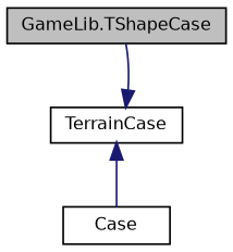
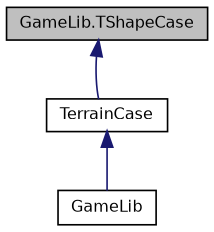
  digraph {
    node [color=black fillcolor=white fontname=Helvetica fontsize=10 shape=record style=filled]
    edge [color=midnightblue dir=back fontname=Helvetica fontsize=10 labelfontname=Helvetica labelfontsize=10 style=solid]
    n1 [fillcolor=grey75 fontcolor=black height=0.2 label="GameLib.TShapeCase" width=0.4]
    n2 [height=0.2 label=TerrainCase width=0.4]
-   n3 [height=0.2 label=Case width=0.4]
-   n2 -> n1
+   n3 [height=0.2 label=GameLib width=0.4]
+   n1 -> n2
    n2 -> n3
  }
